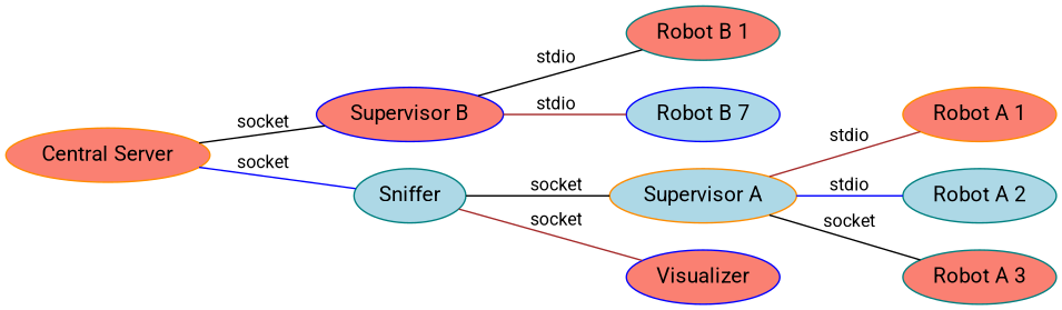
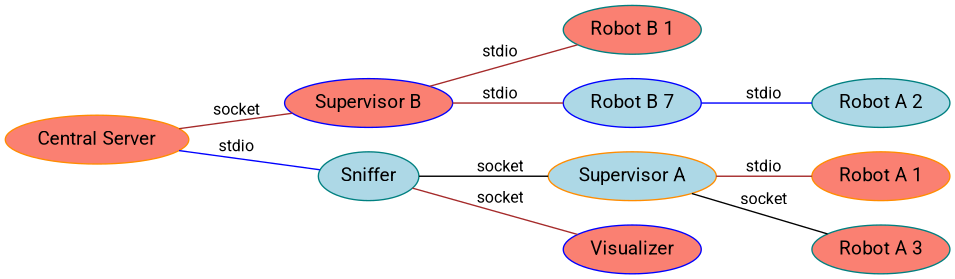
  graph {
    fontname=Roboto
    rankdir=LR
    node [color=teal fillcolor=salmon fontname=Roboto style=filled]
    edge [color=brown fontname=Roboto fontsize=12]
    n1 [color=darkorange label="Central Server"]
    n2 [color=blue label="Supervisor B"]
    n3 [fillcolor=lightblue label=Sniffer]
    n4 [label="Robot B 1"]
    n5 [color=blue fillcolor=lightblue label="Robot B 7"]
    n6 [color=darkorange fillcolor=lightblue label="Supervisor A"]
    n7 [color=blue label=Visualizer]
    n8 [color=darkorange label="Robot A 1"]
    n9 [fillcolor=lightblue label="Robot A 2"]
    n10 [label="Robot A 3"]
-   n1 -- n2 [color=black label=socket]
-   n1 -- n3 [color=blue label=socket]
-   n2 -- n4 [color=black label=stdio]
+   n1 -- n2 [label=socket]
+   n1 -- n3 [color=blue label=stdio]
+   n2 -- n4 [label=stdio]
    n2 -- n5 [label=stdio]
    n3 -- n6 [color=black label=socket]
    n3 -- n7 [label=socket]
    n6 -- n8 [label=stdio]
-   n6 -- n9 [color=blue label=stdio]
+   n5 -- n9 [color=blue label=stdio]
    n6 -- n10 [color=black label=socket]
  }
